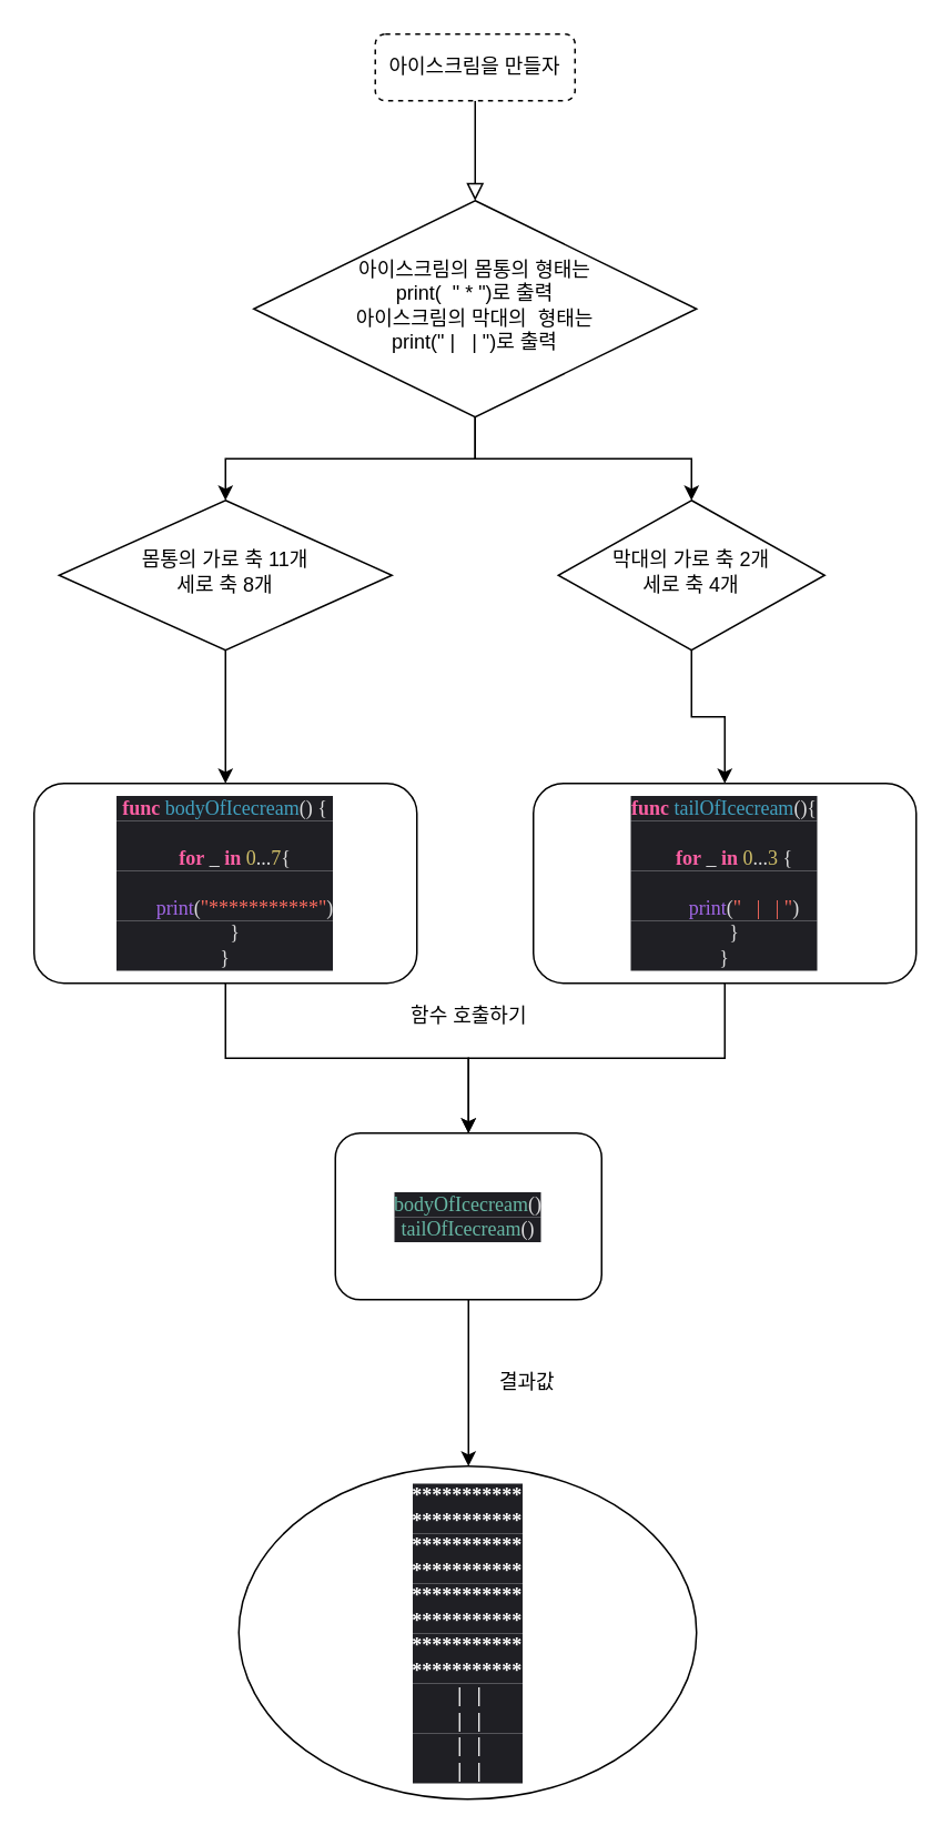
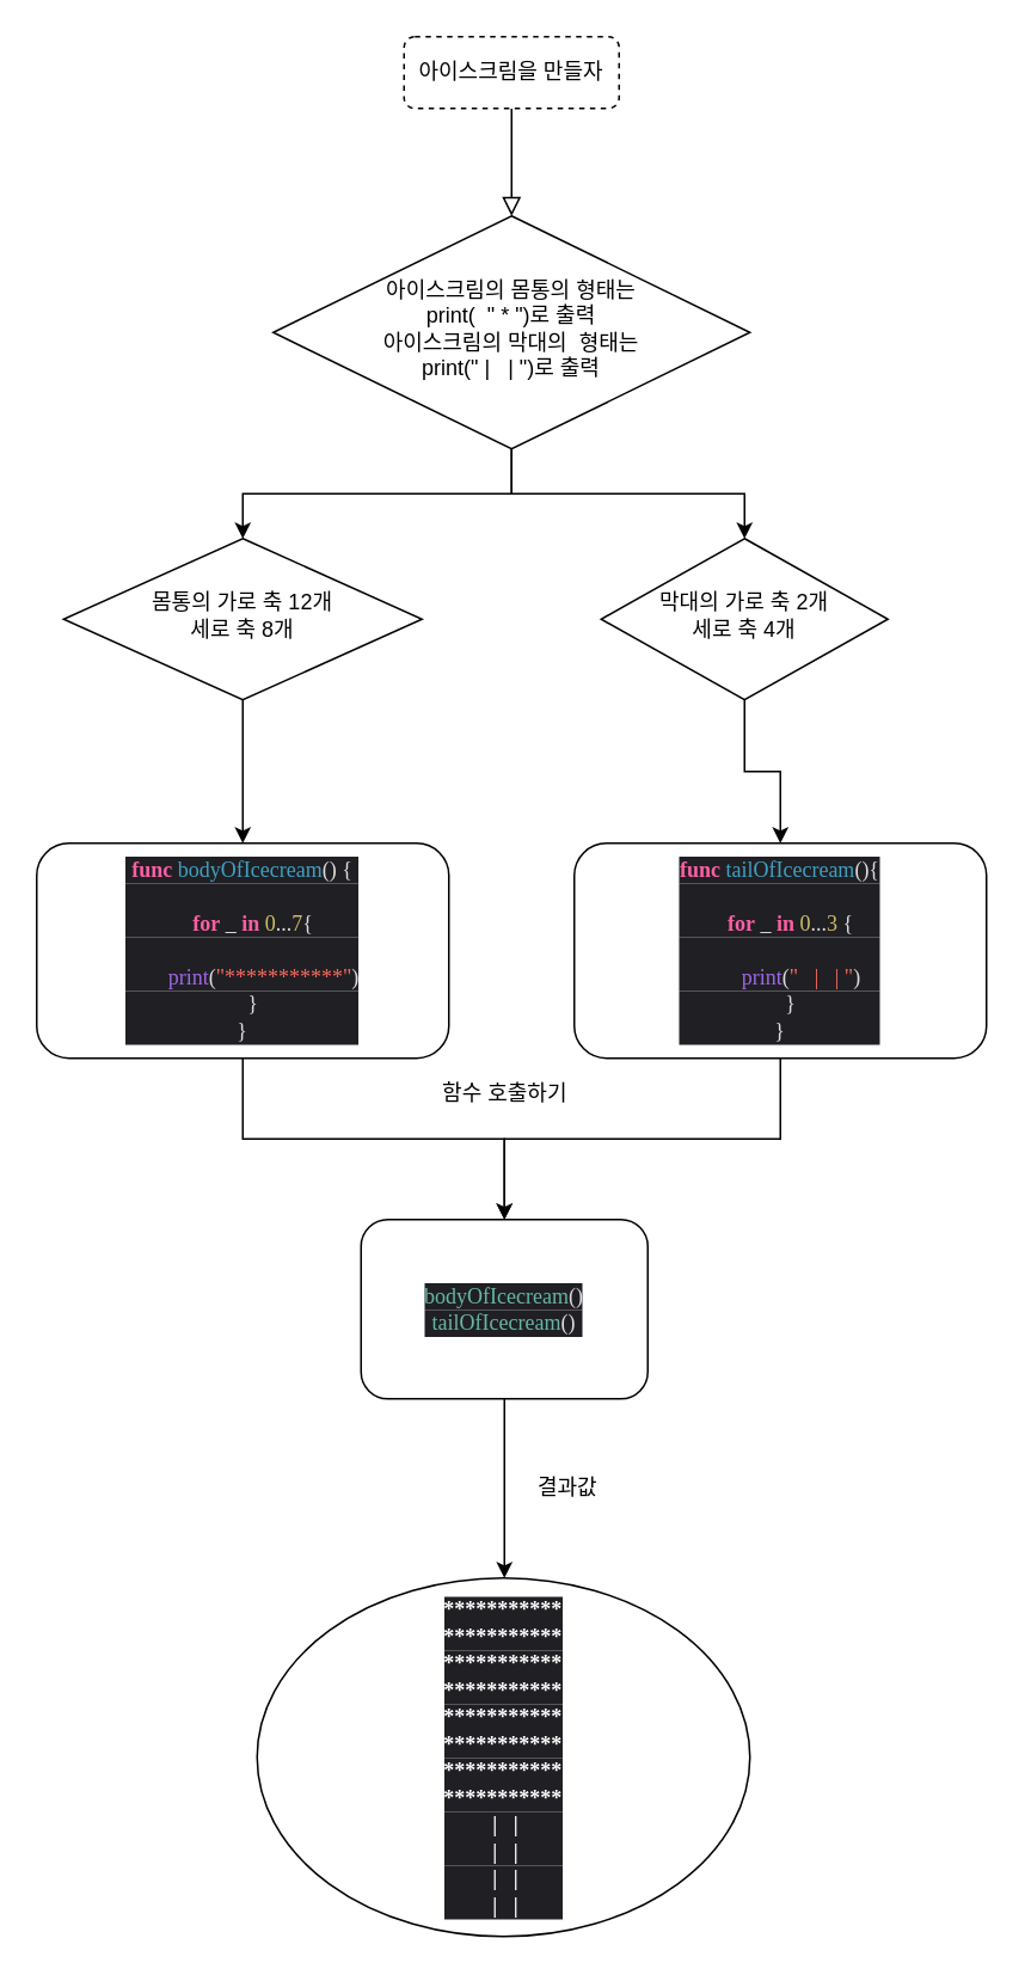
  <mxCell id="0" />
  <mxCell id="1" parent="0" />
  <mxCell id="2" value="" style="rounded=0;html=1;jettySize=auto;orthogonalLoop=1;fontSize=11;endArrow=block;endFill=0;endSize=8;strokeWidth=1;shadow=0;labelBackgroundColor=none;edgeStyle=orthogonalEdgeStyle;" parent="1" source="3" target="6" edge="1"><mxGeometry relative="1" as="geometry" /></mxCell>
  <mxCell id="3" value="아이스크림을 만들자" style="rounded=1;whiteSpace=wrap;html=1;fontSize=12;glass=0;strokeWidth=1;shadow=0;dashed=1;" parent="1" vertex="1"><mxGeometry x="225" y="20" width="120" height="40" as="geometry" /></mxCell>
  <mxCell id="4" style="edgeStyle=orthogonalEdgeStyle;rounded=0;orthogonalLoop=1;jettySize=auto;html=1;entryX=0.5;entryY=0;entryDx=0;entryDy=0;" parent="1" source="6" target="8" edge="1"><mxGeometry relative="1" as="geometry" /></mxCell>
  <mxCell id="5" style="edgeStyle=orthogonalEdgeStyle;rounded=0;orthogonalLoop=1;jettySize=auto;html=1;entryX=0.5;entryY=0;entryDx=0;entryDy=0;" parent="1" source="6" target="12" edge="1"><mxGeometry relative="1" as="geometry" /></mxCell>
  <mxCell id="6" value="아이스크림의 몸통의 형태는&lt;br&gt;print(&amp;nbsp; &quot; * &quot;)로 출력&lt;br&gt;아이스크림의 막대의&amp;nbsp; 형태는&lt;br&gt;print(&quot; |&amp;nbsp; &amp;nbsp;| &quot;)로 출력" style="rhombus;whiteSpace=wrap;html=1;shadow=0;fontFamily=Helvetica;fontSize=12;align=center;strokeWidth=1;spacing=6;spacingTop=-4;" parent="1" vertex="1"><mxGeometry x="152" y="120" width="266" height="130" as="geometry" /></mxCell>
  <mxCell id="7" value="" style="edgeStyle=orthogonalEdgeStyle;rounded=0;orthogonalLoop=1;jettySize=auto;html=1;" parent="1" source="8" target="10" edge="1"><mxGeometry relative="1" as="geometry" /></mxCell>
- <mxCell id="8" value="몸통의 가로 축 11개&lt;br&gt;세로 축 8개" style="rhombus;whiteSpace=wrap;html=1;shadow=0;fontFamily=Helvetica;fontSize=12;align=center;strokeWidth=1;spacing=6;spacingTop=-4;" parent="1" vertex="1"><mxGeometry x="35" y="300" width="200" height="90" as="geometry" /></mxCell>
+ <mxCell id="8" value="몸통의 가로 축 12개&lt;br&gt;세로 축 8개" style="rhombus;whiteSpace=wrap;html=1;shadow=0;fontFamily=Helvetica;fontSize=12;align=center;strokeWidth=1;spacing=6;spacingTop=-4;" parent="1" vertex="1"><mxGeometry x="35" y="300" width="200" height="90" as="geometry" /></mxCell>
  <mxCell id="9" value="" style="edgeStyle=orthogonalEdgeStyle;rounded=0;orthogonalLoop=1;jettySize=auto;html=1;" parent="1" source="10" target="16" edge="1"><mxGeometry relative="1" as="geometry" /></mxCell>
  <mxCell id="10" value="&lt;p class=&quot;p1&quot; style=&quot;margin: 0px ; font-stretch: normal ; line-height: normal ; font-family: &amp;#34;menlo&amp;#34; ; color: rgb(65 , 161 , 192) ; background-color: rgb(31 , 31 , 36)&quot;&gt;&lt;span class=&quot;s1&quot; style=&quot;color: rgb(252 , 95 , 163)&quot;&gt;&lt;b&gt;func&lt;/b&gt;&lt;/span&gt;&lt;span class=&quot;s2&quot; style=&quot;color: rgba(255 , 255 , 255 , 0.85)&quot;&gt; &lt;/span&gt;bodyOfIcecream&lt;span class=&quot;s2&quot; style=&quot;color: rgba(255 , 255 , 255 , 0.85)&quot;&gt;() {&lt;/span&gt;&lt;/p&gt;&lt;p class=&quot;p2&quot; style=&quot;margin: 0px ; font-stretch: normal ; line-height: normal ; font-family: &amp;#34;menlo&amp;#34; ; color: rgba(255 , 255 , 255 , 0.85) ; background-color: rgb(31 , 31 , 36) ; min-height: 14px&quot;&gt;&lt;span class=&quot;Apple-converted-space&quot;&gt;&amp;nbsp;&amp;nbsp; &amp;nbsp;&lt;/span&gt;&lt;/p&gt;&lt;p class=&quot;p3&quot; style=&quot;margin: 0px ; font-stretch: normal ; line-height: normal ; font-family: &amp;#34;menlo&amp;#34; ; color: rgba(255 , 255 , 255 , 0.85) ; background-color: rgb(31 , 31 , 36)&quot;&gt;&lt;span class=&quot;Apple-converted-space&quot;&gt;&amp;nbsp; &amp;nbsp; &lt;/span&gt;&lt;span class=&quot;s1&quot; style=&quot;color: rgb(252 , 95 , 163)&quot;&gt;&lt;b&gt;for&lt;/b&gt;&lt;/span&gt; _ &lt;span class=&quot;s1&quot; style=&quot;color: rgb(252 , 95 , 163)&quot;&gt;&lt;b&gt;in&lt;/b&gt;&lt;/span&gt; &lt;span class=&quot;s3&quot; style=&quot;color: rgb(208 , 191 , 105)&quot;&gt;0&lt;/span&gt;...&lt;span class=&quot;s3&quot; style=&quot;color: rgb(208 , 191 , 105)&quot;&gt;7&lt;/span&gt;{&lt;/p&gt;&lt;p class=&quot;p2&quot; style=&quot;margin: 0px ; font-stretch: normal ; line-height: normal ; font-family: &amp;#34;menlo&amp;#34; ; color: rgba(255 , 255 , 255 , 0.85) ; background-color: rgb(31 , 31 , 36) ; min-height: 14px&quot;&gt;&lt;span class=&quot;Apple-converted-space&quot;&gt;&amp;nbsp;&amp;nbsp; &amp;nbsp; &amp;nbsp; &amp;nbsp;&lt;/span&gt;&lt;/p&gt;&lt;p class=&quot;p4&quot; style=&quot;margin: 0px ; font-stretch: normal ; line-height: normal ; font-family: &amp;#34;menlo&amp;#34; ; color: rgb(252 , 106 , 93) ; background-color: rgb(31 , 31 , 36)&quot;&gt;&lt;span class=&quot;s2&quot; style=&quot;color: rgba(255 , 255 , 255 , 0.85)&quot;&gt;&amp;nbsp; &amp;nbsp; &amp;nbsp; &amp;nbsp; &lt;/span&gt;&lt;span class=&quot;s4&quot; style=&quot;color: rgb(161 , 103 , 230)&quot;&gt;print&lt;/span&gt;&lt;span class=&quot;s2&quot; style=&quot;color: rgba(255 , 255 , 255 , 0.85)&quot;&gt;(&lt;/span&gt;&quot;***********&quot;&lt;span class=&quot;s2&quot; style=&quot;color: rgba(255 , 255 , 255 , 0.85)&quot;&gt;)&lt;/span&gt;&lt;/p&gt;&lt;p class=&quot;p3&quot; style=&quot;margin: 0px ; font-stretch: normal ; line-height: normal ; font-family: &amp;#34;menlo&amp;#34; ; color: rgba(255 , 255 , 255 , 0.85) ; background-color: rgb(31 , 31 , 36)&quot;&gt;&lt;span class=&quot;Apple-converted-space&quot;&gt;&amp;nbsp; &amp;nbsp; &lt;/span&gt;}&lt;/p&gt;&lt;p class=&quot;p3&quot; style=&quot;margin: 0px ; font-stretch: normal ; line-height: normal ; font-family: &amp;#34;menlo&amp;#34; ; color: rgba(255 , 255 , 255 , 0.85) ; background-color: rgb(31 , 31 , 36)&quot;&gt;}&lt;/p&gt;" style="rounded=1;whiteSpace=wrap;html=1;fontSize=12;glass=0;strokeWidth=1;shadow=0;" parent="1" vertex="1"><mxGeometry x="20" y="470" width="230" height="120" as="geometry" /></mxCell>
  <mxCell id="11" value="" style="edgeStyle=orthogonalEdgeStyle;rounded=0;orthogonalLoop=1;jettySize=auto;html=1;" parent="1" source="12" target="14" edge="1"><mxGeometry relative="1" as="geometry" /></mxCell>
  <mxCell id="12" value="막대의 가로 축 2개&lt;br&gt;세로 축 4개" style="rhombus;whiteSpace=wrap;html=1;shadow=0;strokeWidth=1;spacing=6;spacingTop=-4;aspect=fixed;" parent="1" vertex="1"><mxGeometry x="335" y="300" width="160" height="90" as="geometry" /></mxCell>
  <mxCell id="13" value="" style="edgeStyle=orthogonalEdgeStyle;rounded=0;orthogonalLoop=1;jettySize=auto;html=1;" parent="1" source="14" target="16" edge="1"><mxGeometry relative="1" as="geometry" /></mxCell>
  <mxCell id="14" value="&lt;p class=&quot;p1&quot; style=&quot;margin: 0px ; font-stretch: normal ; line-height: normal ; font-family: &amp;#34;menlo&amp;#34; ; color: rgb(65 , 161 , 192) ; background-color: rgb(31 , 31 , 36)&quot;&gt;&lt;span class=&quot;s1&quot; style=&quot;color: rgb(252 , 95 , 163)&quot;&gt;&lt;b&gt;func&lt;/b&gt;&lt;/span&gt;&lt;span class=&quot;s2&quot; style=&quot;color: rgba(255 , 255 , 255 , 0.85)&quot;&gt; &lt;/span&gt;tailOfIcecream&lt;span class=&quot;s2&quot; style=&quot;color: rgba(255 , 255 , 255 , 0.85)&quot;&gt;(){&lt;/span&gt;&lt;/p&gt;&lt;p class=&quot;p2&quot; style=&quot;margin: 0px ; font-stretch: normal ; line-height: normal ; font-family: &amp;#34;menlo&amp;#34; ; color: rgba(255 , 255 , 255 , 0.85) ; background-color: rgb(31 , 31 , 36) ; min-height: 14px&quot;&gt;&lt;span class=&quot;Apple-converted-space&quot;&gt;&amp;nbsp;&amp;nbsp; &amp;nbsp;&lt;/span&gt;&lt;/p&gt;&lt;p class=&quot;p3&quot; style=&quot;margin: 0px ; font-stretch: normal ; line-height: normal ; font-family: &amp;#34;menlo&amp;#34; ; color: rgba(255 , 255 , 255 , 0.85) ; background-color: rgb(31 , 31 , 36)&quot;&gt;&lt;span class=&quot;Apple-converted-space&quot;&gt;&amp;nbsp; &amp;nbsp; &lt;/span&gt;&lt;span class=&quot;s1&quot; style=&quot;color: rgb(252 , 95 , 163)&quot;&gt;&lt;b&gt;for&lt;/b&gt;&lt;/span&gt; _ &lt;span class=&quot;s1&quot; style=&quot;color: rgb(252 , 95 , 163)&quot;&gt;&lt;b&gt;in&lt;/b&gt;&lt;/span&gt; &lt;span class=&quot;s3&quot; style=&quot;color: rgb(208 , 191 , 105)&quot;&gt;0&lt;/span&gt;...&lt;span class=&quot;s3&quot; style=&quot;color: rgb(208 , 191 , 105)&quot;&gt;3&lt;/span&gt; {&lt;/p&gt;&lt;p class=&quot;p2&quot; style=&quot;margin: 0px ; font-stretch: normal ; line-height: normal ; font-family: &amp;#34;menlo&amp;#34; ; color: rgba(255 , 255 , 255 , 0.85) ; background-color: rgb(31 , 31 , 36) ; min-height: 14px&quot;&gt;&lt;span class=&quot;Apple-converted-space&quot;&gt;&amp;nbsp;&amp;nbsp; &amp;nbsp; &amp;nbsp; &amp;nbsp;&lt;/span&gt;&lt;/p&gt;&lt;p class=&quot;p4&quot; style=&quot;margin: 0px ; font-stretch: normal ; line-height: normal ; font-family: &amp;#34;menlo&amp;#34; ; color: rgb(252 , 106 , 93) ; background-color: rgb(31 , 31 , 36)&quot;&gt;&lt;span class=&quot;s2&quot; style=&quot;color: rgba(255 , 255 , 255 , 0.85)&quot;&gt;&amp;nbsp; &amp;nbsp; &amp;nbsp; &amp;nbsp; &lt;/span&gt;&lt;span class=&quot;s4&quot; style=&quot;color: rgb(161 , 103 , 230)&quot;&gt;print&lt;/span&gt;&lt;span class=&quot;s2&quot; style=&quot;color: rgba(255 , 255 , 255 , 0.85)&quot;&gt;(&lt;/span&gt;&quot; &lt;span class=&quot;Apple-converted-space&quot;&gt;&amp;nbsp; &lt;/span&gt;| &lt;span class=&quot;Apple-converted-space&quot;&gt;&amp;nbsp; &lt;/span&gt;| &quot;&lt;span class=&quot;s2&quot; style=&quot;color: rgba(255 , 255 , 255 , 0.85)&quot;&gt;)&lt;/span&gt;&lt;/p&gt;&lt;p class=&quot;p3&quot; style=&quot;margin: 0px ; font-stretch: normal ; line-height: normal ; font-family: &amp;#34;menlo&amp;#34; ; color: rgba(255 , 255 , 255 , 0.85) ; background-color: rgb(31 , 31 , 36)&quot;&gt;&lt;span class=&quot;Apple-converted-space&quot;&gt;&amp;nbsp; &amp;nbsp; &lt;/span&gt;}&lt;/p&gt;&lt;p class=&quot;p3&quot; style=&quot;margin: 0px ; font-stretch: normal ; line-height: normal ; font-family: &amp;#34;menlo&amp;#34; ; color: rgba(255 , 255 , 255 , 0.85) ; background-color: rgb(31 , 31 , 36)&quot;&gt;}&lt;/p&gt;" style="rounded=1;whiteSpace=wrap;html=1;" parent="1" vertex="1"><mxGeometry x="320" y="470" width="230" height="120" as="geometry" /></mxCell>
  <mxCell id="15" value="" style="edgeStyle=orthogonalEdgeStyle;rounded=0;orthogonalLoop=1;jettySize=auto;html=1;" edge="1" parent="1" source="16"><mxGeometry relative="1" as="geometry"><mxPoint x="281" y="880" as="targetPoint" /></mxGeometry></mxCell>
  <mxCell id="16" value="&lt;p class=&quot;p1&quot; style=&quot;margin: 0px ; font-stretch: normal ; line-height: normal ; font-family: &amp;#34;menlo&amp;#34; ; color: rgb(103 , 183 , 164) ; background-color: rgb(31 , 31 , 36)&quot;&gt;bodyOfIcecream&lt;span class=&quot;s1&quot; style=&quot;color: rgba(255 , 255 , 255 , 0.85)&quot;&gt;()&lt;/span&gt;&lt;/p&gt;&lt;p class=&quot;p1&quot; style=&quot;margin: 0px ; font-stretch: normal ; line-height: normal ; font-family: &amp;#34;menlo&amp;#34; ; color: rgb(103 , 183 , 164) ; background-color: rgb(31 , 31 , 36)&quot;&gt;tailOfIcecream&lt;span class=&quot;s1&quot; style=&quot;color: rgba(255 , 255 , 255 , 0.85)&quot;&gt;()&lt;/span&gt;&lt;/p&gt;" style="whiteSpace=wrap;html=1;rounded=1;glass=0;strokeWidth=1;shadow=0;" parent="1" vertex="1"><mxGeometry x="201" y="680" width="160" height="100" as="geometry" /></mxCell>
  <mxCell id="17" value="함수 호출하기" style="text;html=1;align=center;verticalAlign=middle;resizable=0;points=[];autosize=1;strokeColor=none;fillColor=none;" parent="1" vertex="1"><mxGeometry x="241" y="600" width="80" height="20" as="geometry" /></mxCell>
  <mxCell id="18" value="&lt;p class=&quot;p1&quot; style=&quot;margin: 0px ; font-stretch: normal ; line-height: normal ; font-family: &amp;#34;menlo&amp;#34; ; color: rgb(255 , 255 , 255) ; background-color: rgb(31 , 31 , 36)&quot;&gt;&lt;b&gt;***********&lt;/b&gt;&lt;/p&gt;&lt;p class=&quot;p1&quot; style=&quot;margin: 0px ; font-stretch: normal ; line-height: normal ; font-family: &amp;#34;menlo&amp;#34; ; color: rgb(255 , 255 , 255) ; background-color: rgb(31 , 31 , 36)&quot;&gt;&lt;b&gt;***********&lt;/b&gt;&lt;/p&gt;&lt;p class=&quot;p1&quot; style=&quot;margin: 0px ; font-stretch: normal ; line-height: normal ; font-family: &amp;#34;menlo&amp;#34; ; color: rgb(255 , 255 , 255) ; background-color: rgb(31 , 31 , 36)&quot;&gt;&lt;b&gt;***********&lt;/b&gt;&lt;/p&gt;&lt;p class=&quot;p1&quot; style=&quot;margin: 0px ; font-stretch: normal ; line-height: normal ; font-family: &amp;#34;menlo&amp;#34; ; color: rgb(255 , 255 , 255) ; background-color: rgb(31 , 31 , 36)&quot;&gt;&lt;b&gt;***********&lt;/b&gt;&lt;/p&gt;&lt;p class=&quot;p1&quot; style=&quot;margin: 0px ; font-stretch: normal ; line-height: normal ; font-family: &amp;#34;menlo&amp;#34; ; color: rgb(255 , 255 , 255) ; background-color: rgb(31 , 31 , 36)&quot;&gt;&lt;b&gt;***********&lt;/b&gt;&lt;/p&gt;&lt;p class=&quot;p1&quot; style=&quot;margin: 0px ; font-stretch: normal ; line-height: normal ; font-family: &amp;#34;menlo&amp;#34; ; color: rgb(255 , 255 , 255) ; background-color: rgb(31 , 31 , 36)&quot;&gt;&lt;b&gt;***********&lt;/b&gt;&lt;/p&gt;&lt;p class=&quot;p1&quot; style=&quot;margin: 0px ; font-stretch: normal ; line-height: normal ; font-family: &amp;#34;menlo&amp;#34; ; color: rgb(255 , 255 , 255) ; background-color: rgb(31 , 31 , 36)&quot;&gt;&lt;b&gt;***********&lt;/b&gt;&lt;/p&gt;&lt;p class=&quot;p1&quot; style=&quot;margin: 0px ; font-stretch: normal ; line-height: normal ; font-family: &amp;#34;menlo&amp;#34; ; color: rgb(255 , 255 , 255) ; background-color: rgb(31 , 31 , 36)&quot;&gt;&lt;b&gt;***********&lt;/b&gt;&lt;/p&gt;&lt;p class=&quot;p1&quot; style=&quot;margin: 0px ; font-stretch: normal ; line-height: normal ; font-family: &amp;#34;menlo&amp;#34; ; color: rgb(255 , 255 , 255) ; background-color: rgb(31 , 31 , 36)&quot;&gt;&lt;b&gt;&lt;span class=&quot;Apple-converted-space&quot;&gt;&amp;nbsp; &lt;/span&gt;| &lt;span class=&quot;Apple-converted-space&quot;&gt;&amp;nbsp; &lt;/span&gt;|&lt;span class=&quot;Apple-converted-space&quot;&gt;&amp;nbsp;&lt;/span&gt;&lt;/b&gt;&lt;/p&gt;&lt;p class=&quot;p1&quot; style=&quot;margin: 0px ; font-stretch: normal ; line-height: normal ; font-family: &amp;#34;menlo&amp;#34; ; color: rgb(255 , 255 , 255) ; background-color: rgb(31 , 31 , 36)&quot;&gt;&lt;b&gt;&lt;span class=&quot;Apple-converted-space&quot;&gt;&amp;nbsp;&amp;nbsp;&lt;/span&gt;| &lt;span class=&quot;Apple-converted-space&quot;&gt;&amp;nbsp; &lt;/span&gt;|&lt;span class=&quot;Apple-converted-space&quot;&gt;&amp;nbsp;&lt;/span&gt;&lt;/b&gt;&lt;/p&gt;&lt;p class=&quot;p1&quot; style=&quot;margin: 0px ; font-stretch: normal ; line-height: normal ; font-family: &amp;#34;menlo&amp;#34; ; color: rgb(255 , 255 , 255) ; background-color: rgb(31 , 31 , 36)&quot;&gt;&lt;b&gt;&lt;span class=&quot;Apple-converted-space&quot;&gt;&amp;nbsp;&amp;nbsp;&lt;/span&gt;| &lt;span class=&quot;Apple-converted-space&quot;&gt;&amp;nbsp; &lt;/span&gt;|&lt;span class=&quot;Apple-converted-space&quot;&gt;&amp;nbsp;&lt;/span&gt;&lt;/b&gt;&lt;/p&gt;&lt;p class=&quot;p1&quot; style=&quot;margin: 0px ; font-stretch: normal ; line-height: normal ; font-family: &amp;#34;menlo&amp;#34; ; color: rgb(255 , 255 , 255) ; background-color: rgb(31 , 31 , 36)&quot;&gt;&lt;b&gt;&lt;span class=&quot;Apple-converted-space&quot;&gt;&amp;nbsp;&amp;nbsp;&lt;/span&gt;| &lt;span class=&quot;Apple-converted-space&quot;&gt;&amp;nbsp; &lt;/span&gt;|&lt;span class=&quot;Apple-converted-space&quot;&gt;&amp;nbsp;&lt;/span&gt;&lt;/b&gt;&lt;/p&gt;" style="ellipse;whiteSpace=wrap;html=1;" vertex="1" parent="1"><mxGeometry x="143" y="880" width="275" height="200" as="geometry" /></mxCell>
  <mxCell id="19" value="결과값" style="text;html=1;align=center;verticalAlign=middle;resizable=0;points=[];autosize=1;strokeColor=none;fillColor=none;" vertex="1" parent="1"><mxGeometry x="291" y="820" width="50" height="20" as="geometry" /></mxCell>
